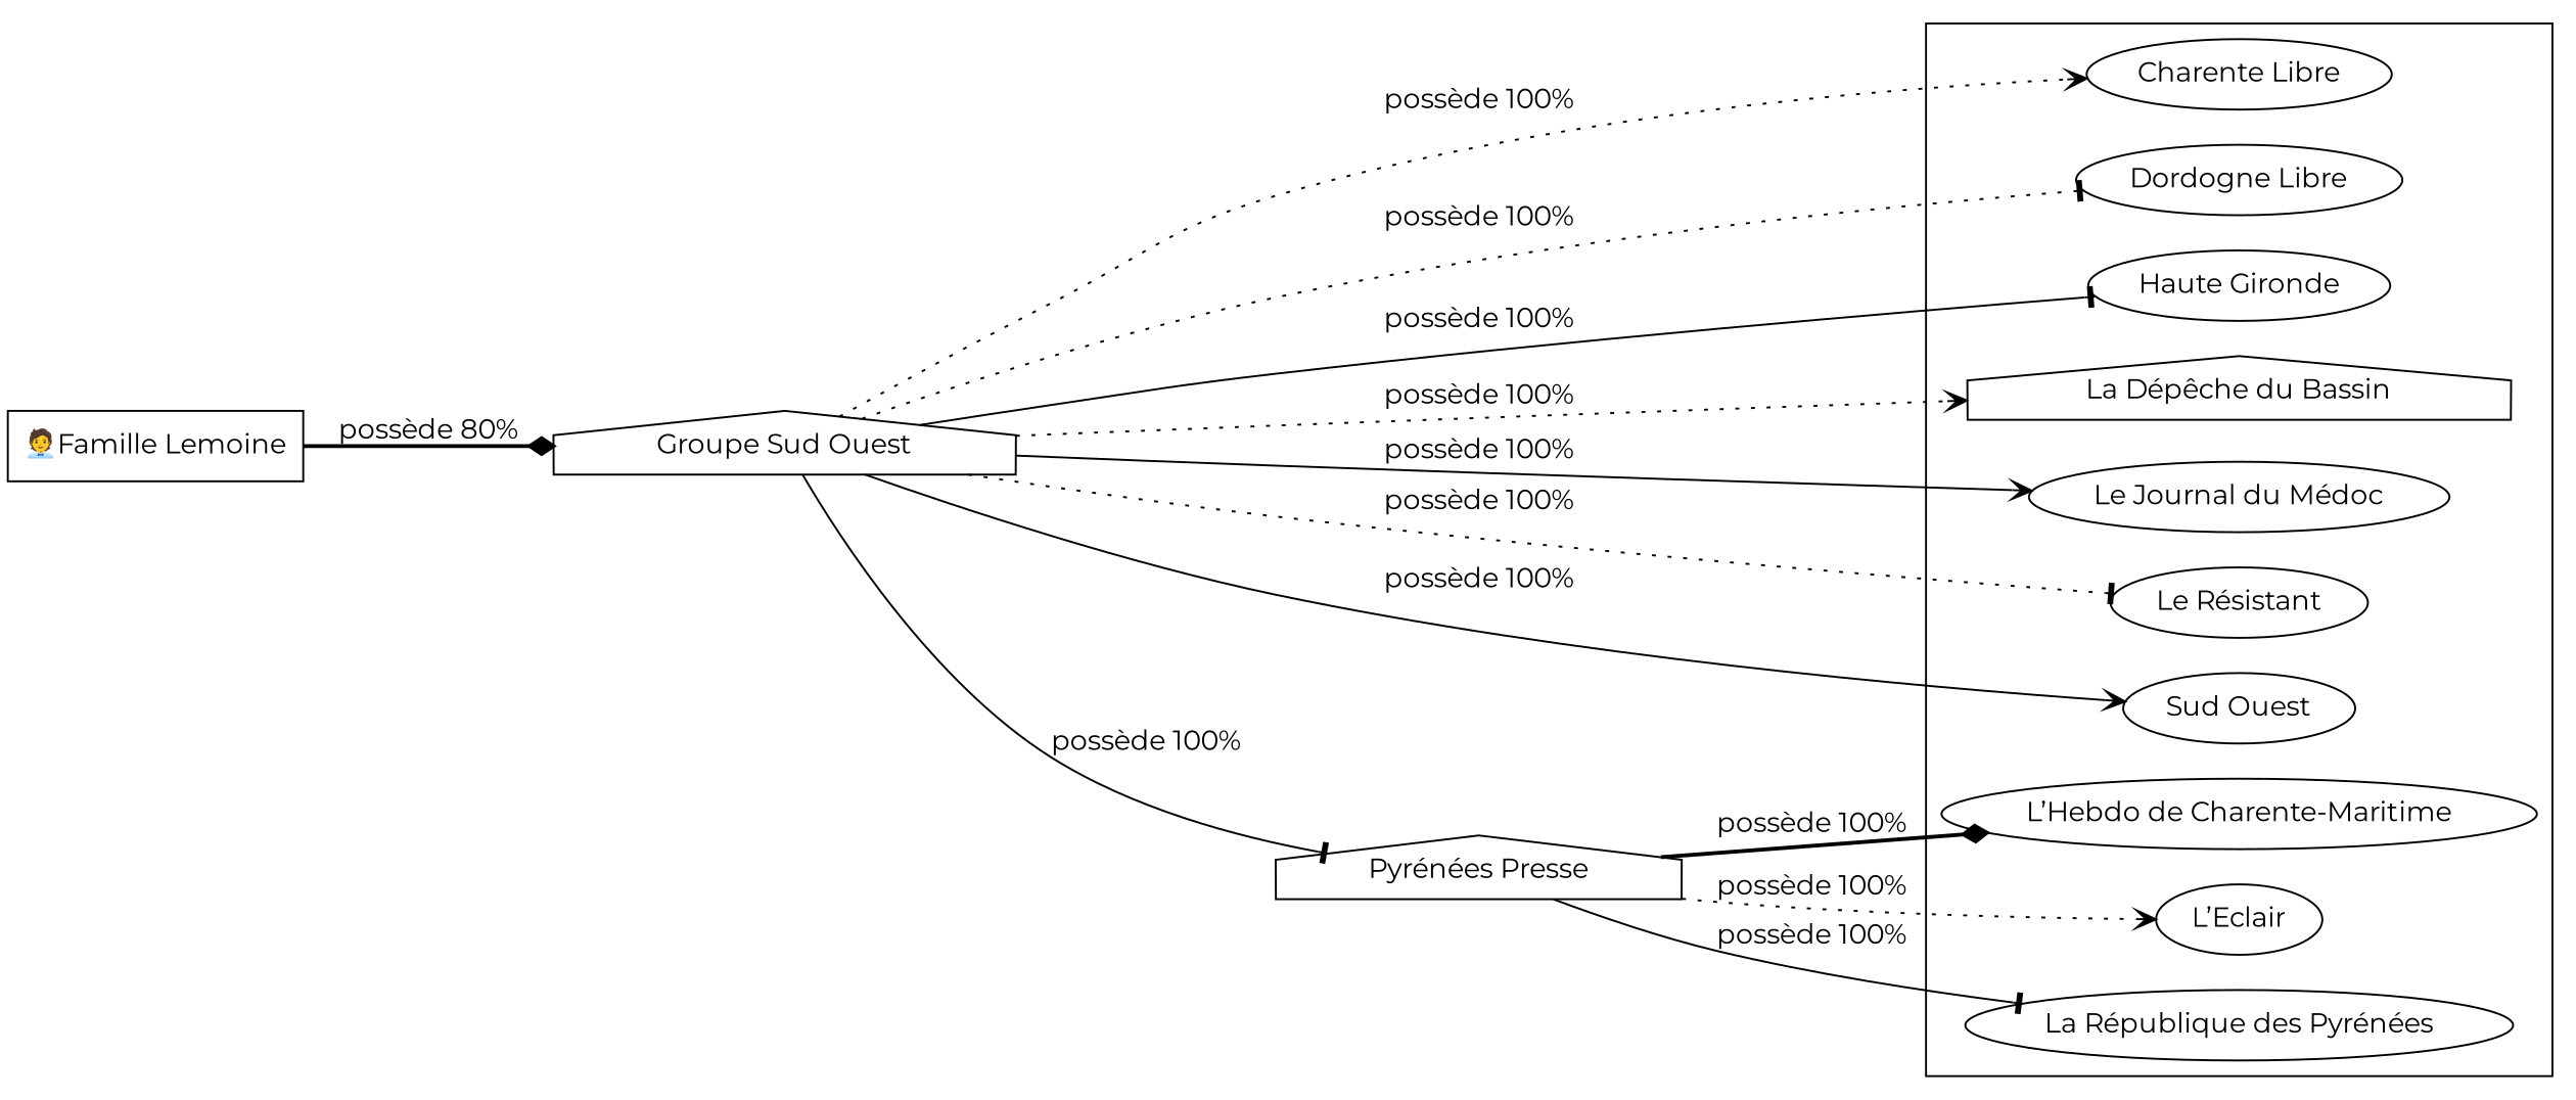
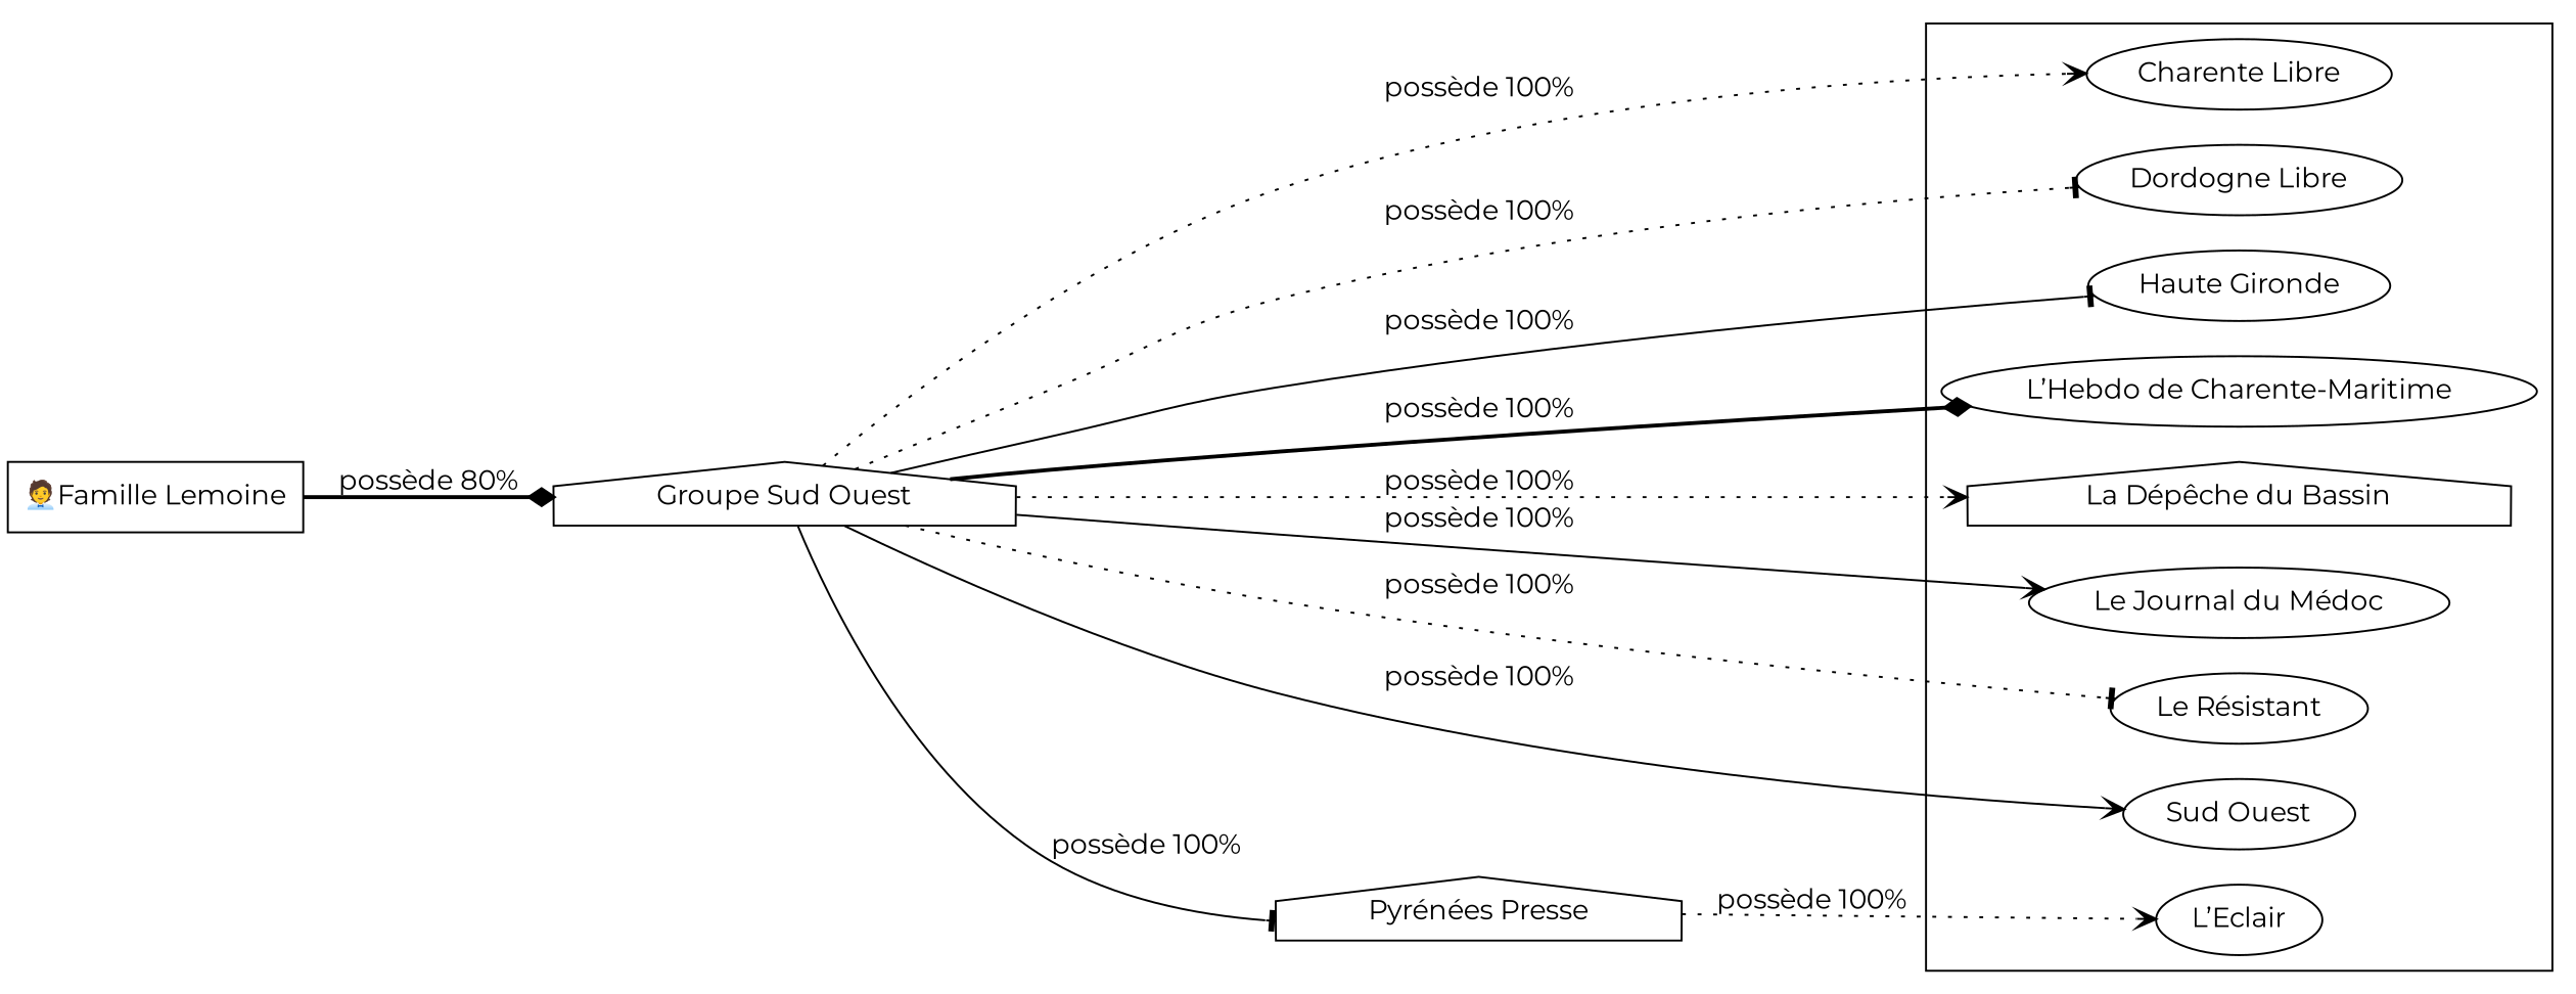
  digraph {
    fontname=Montserrat
    rankdir=LR
    node [fontname=Montserrat]
    edge [arrowhead=vee fontname=Montserrat style=dotted]
    n1 [label="Charente Libre"]
    n2 [label="Dordogne Libre"]
    n3 [label="Haute Gironde"]
    n4 [label="L’Hebdo de Charente-Maritime"]
    n5 [label="La Dépêche du Bassin" shape=house]
    n6 [label="Le Journal du Médoc"]
    n7 [label="Le Résistant"]
    n8 [label="L’Eclair"]
-   n9 [label="La République des Pyrénées"]
    n10 [label="Sud Ouest"]
    n11 [label="🧑‍💼Famille Lemoine" shape=box]
    n12 [label="Groupe Sud Ouest" shape=house]
    n13 [label="Pyrénées Presse" shape=house]
    subgraph cluster_1 {
      n1
      n2
      n3
      n4
      n5
      n6
      n7
      n8
-     n9
      n10
    }
    subgraph sub_2 {
      n11
    }
    n11 -> n12 [arrowhead=diamond label="possède 80%" style=bold]
    n12 -> n1 [label="possède 100%"]
    n12 -> n2 [arrowhead=tee label="possède 100%"]
    n12 -> n3 [arrowhead=tee label="possède 100%" style=solid]
-   n13 -> n4 [arrowhead=diamond label="possède 100%" style=bold]
+   n12 -> n4 [arrowhead=diamond label="possède 100%" style=bold]
    n12 -> n5 [label="possède 100%"]
    n12 -> n6 [label="possède 100%" style=solid]
    n12 -> n7 [arrowhead=tee label="possède 100%"]
    n12 -> n10 [label="possède 100%" style=solid]
    n12 -> n13 [arrowhead=tee label="possède 100%" style=solid]
    n13 -> n8 [label="possède 100%"]
-   n13 -> n9 [arrowhead=tee label="possède 100%" style=solid]
  }
